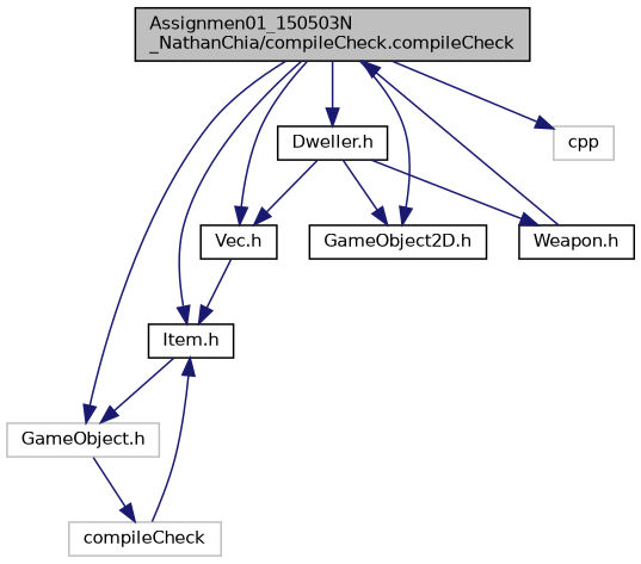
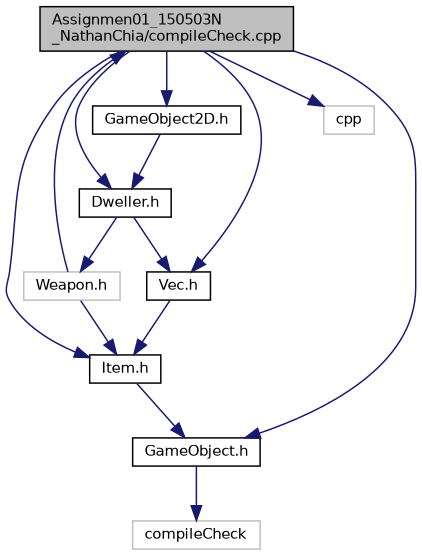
  digraph {
    node [color=black fontname=Helvetica fontsize=10 shape=record]
    edge [color=midnightblue fontname=Helvetica fontsize=10 labelfontname=Helvetica labelfontsize=10 style=solid]
-   n1 [fillcolor=grey75 fontcolor=black height=0.2 label="Assignmen01_150503N\l_NathanChia/compileCheck.compileCheck" style=filled width=0.4]
+   n1 [fillcolor=grey75 fontcolor=black height=0.2 label="Assignmen01_150503N\l_NathanChia/compileCheck.cpp" style=filled width=0.4]
    n2 [height=0.2 label="Dweller.h" width=0.4]
    n3 [height=0.2 label="Vec.h" width=0.4]
    n4 [height=0.2 label="Item.h" width=0.4]
-   n5 [color=grey75 height=0.2 label="GameObject.h" width=0.4]
+   n5 [height=0.2 label="GameObject.h" width=0.4]
    n6 [height=0.2 label="GameObject2D.h" width=0.4]
    n7 [color=grey75 height=0.2 label=cpp width=0.4]
-   n8 [height=0.2 label="Weapon.h" width=0.4]
+   n8 [color=grey75 height=0.2 label="Weapon.h" width=0.4]
    n9 [color=grey75 height=0.2 label=compileCheck width=0.4]
    n1 -> n2
    n1 -> n3
    n1 -> n4
    n1 -> n5
    n1 -> n6
    n1 -> n7
    n2 -> n3
-   n2 -> n6
+   n6 -> n2
    n2 -> n8
    n3 -> n4
    n4 -> n5
    n5 -> n9
    n8 -> n1
-   n9 -> n4
+   n8 -> n4
  }
